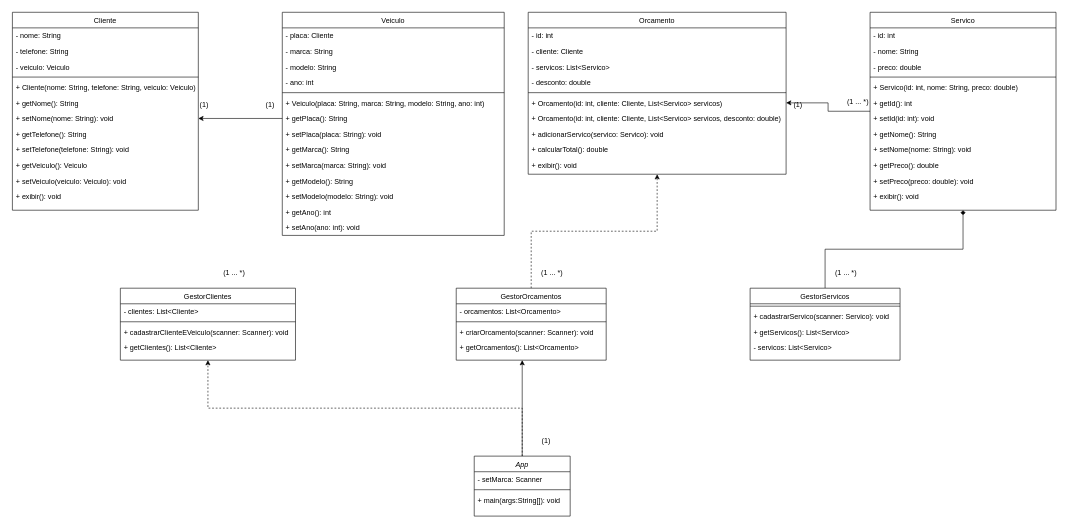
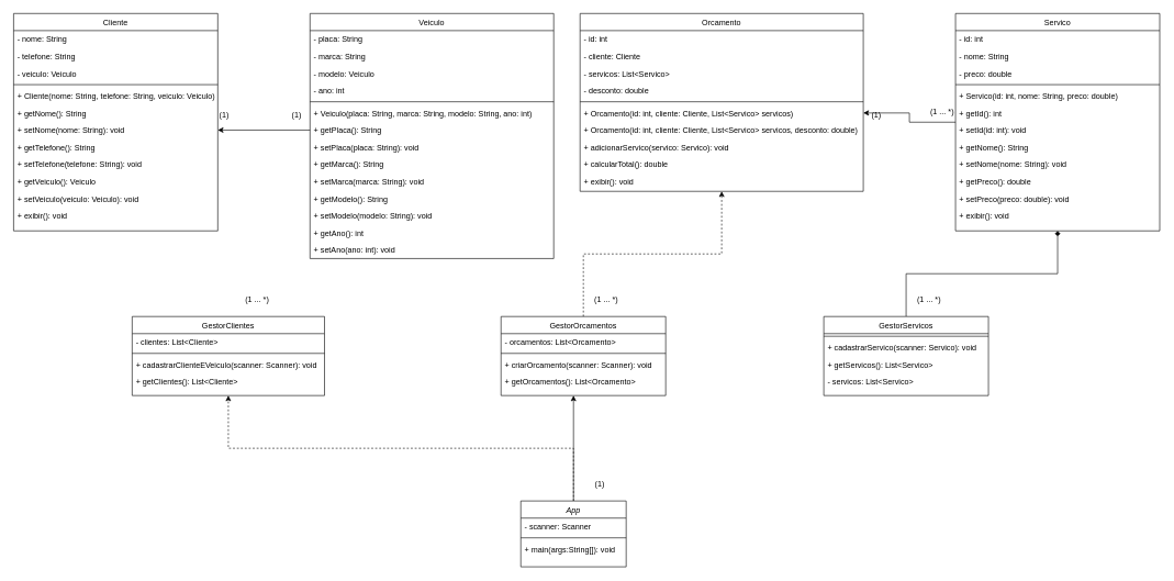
  <mxCell id="0" />
  <mxCell id="1" parent="0" />
  <mxCell id="2" style="edgeStyle=orthogonalEdgeStyle;rounded=0;orthogonalLoop=1;jettySize=auto;html=1;" parent="1" source="4" edge="1"><mxGeometry relative="1" as="geometry"><mxPoint x="870" y="600" as="targetPoint" /></mxGeometry></mxCell>
  <mxCell id="3" style="edgeStyle=orthogonalEdgeStyle;rounded=0;orthogonalLoop=1;jettySize=auto;html=1;exitX=0.5;exitY=0;exitDx=0;exitDy=0;entryX=0.5;entryY=1;entryDx=0;entryDy=0;dashed=1;" parent="1" source="4" target="21" edge="1"><mxGeometry relative="1" as="geometry" /></mxCell>
  <mxCell id="4" value="App" style="swimlane;fontStyle=2;align=center;verticalAlign=top;childLayout=stackLayout;horizontal=1;startSize=26;horizontalStack=0;resizeParent=1;resizeLast=0;collapsible=1;marginBottom=0;rounded=0;shadow=0;strokeWidth=1;" parent="1" vertex="1"><mxGeometry x="790" y="760" width="160" height="100" as="geometry"><mxRectangle x="220" y="120" width="160" height="26" as="alternateBounds" /></mxGeometry></mxCell>
- <mxCell id="5" value="- setMarca: Scanner" style="text;align=left;verticalAlign=top;spacingLeft=4;spacingRight=4;overflow=hidden;rotatable=0;points=[[0,0.5],[1,0.5]];portConstraint=eastwest;" parent="4" vertex="1"><mxGeometry y="26" width="160" height="26" as="geometry" /></mxCell>
+ <mxCell id="5" value="- scanner: Scanner" style="text;align=left;verticalAlign=top;spacingLeft=4;spacingRight=4;overflow=hidden;rotatable=0;points=[[0,0.5],[1,0.5]];portConstraint=eastwest;" parent="4" vertex="1"><mxGeometry y="26" width="160" height="26" as="geometry" /></mxCell>
  <mxCell id="6" value="" style="line;html=1;strokeWidth=1;align=left;verticalAlign=middle;spacingTop=-1;spacingLeft=3;spacingRight=3;rotatable=0;labelPosition=right;points=[];portConstraint=eastwest;" parent="4" vertex="1"><mxGeometry y="52" width="160" height="8" as="geometry" /></mxCell>
  <mxCell id="7" value="+ main(args:String[]): void" style="text;align=left;verticalAlign=top;spacingLeft=4;spacingRight=4;overflow=hidden;rotatable=0;points=[[0,0.5],[1,0.5]];portConstraint=eastwest;" parent="4" vertex="1"><mxGeometry y="60" width="160" height="26" as="geometry" /></mxCell>
  <mxCell id="8" value="Cliente      " style="swimlane;fontStyle=0;align=center;verticalAlign=top;childLayout=stackLayout;horizontal=1;startSize=26;horizontalStack=0;resizeParent=1;resizeLast=0;collapsible=1;marginBottom=0;rounded=0;shadow=0;strokeWidth=1;" parent="1" vertex="1"><mxGeometry x="20" y="20" width="310" height="330" as="geometry"><mxRectangle x="130" y="380" width="160" height="26" as="alternateBounds" /></mxGeometry></mxCell>
  <mxCell id="9" value=" - nome: String " style="text;align=left;verticalAlign=top;spacingLeft=4;spacingRight=4;overflow=hidden;rotatable=0;points=[[0,0.5],[1,0.5]];portConstraint=eastwest;" parent="8" vertex="1"><mxGeometry y="26" width="310" height="26" as="geometry" /></mxCell>
  <mxCell id="10" value=" - telefone: String" style="text;align=left;verticalAlign=top;spacingLeft=4;spacingRight=4;overflow=hidden;rotatable=0;points=[[0,0.5],[1,0.5]];portConstraint=eastwest;rounded=0;shadow=0;html=0;" parent="8" vertex="1"><mxGeometry y="52" width="310" height="26" as="geometry" /></mxCell>
  <mxCell id="11" value="- veiculo: Veiculo" style="text;align=left;verticalAlign=top;spacingLeft=4;spacingRight=4;overflow=hidden;rotatable=0;points=[[0,0.5],[1,0.5]];portConstraint=eastwest;fontStyle=0" parent="8" vertex="1"><mxGeometry y="78" width="310" height="26" as="geometry" /></mxCell>
  <mxCell id="12" value="" style="line;html=1;strokeWidth=1;align=left;verticalAlign=middle;spacingTop=-1;spacingLeft=3;spacingRight=3;rotatable=0;labelPosition=right;points=[];portConstraint=eastwest;" parent="8" vertex="1"><mxGeometry y="104" width="310" height="8" as="geometry" /></mxCell>
  <mxCell id="13" value="+ Cliente(nome: String, telefone: String, veiculo: Veiculo)" style="text;align=left;verticalAlign=top;spacingLeft=4;spacingRight=4;overflow=hidden;rotatable=0;points=[[0,0.5],[1,0.5]];portConstraint=eastwest;" parent="8" vertex="1"><mxGeometry y="112" width="310" height="26" as="geometry" /></mxCell>
  <mxCell id="14" value="+ getNome(): String" style="text;align=left;verticalAlign=top;spacingLeft=4;spacingRight=4;overflow=hidden;rotatable=0;points=[[0,0.5],[1,0.5]];portConstraint=eastwest;" parent="8" vertex="1"><mxGeometry y="138" width="310" height="26" as="geometry" /></mxCell>
  <mxCell id="15" value="+ setNome(nome: String): void" style="text;align=left;verticalAlign=top;spacingLeft=4;spacingRight=4;overflow=hidden;rotatable=0;points=[[0,0.5],[1,0.5]];portConstraint=eastwest;" parent="8" vertex="1"><mxGeometry y="164" width="310" height="26" as="geometry" /></mxCell>
  <mxCell id="16" value=" + getTelefone(): String" style="text;align=left;verticalAlign=top;spacingLeft=4;spacingRight=4;overflow=hidden;rotatable=0;points=[[0,0.5],[1,0.5]];portConstraint=eastwest;" parent="8" vertex="1"><mxGeometry y="190" width="310" height="26" as="geometry" /></mxCell>
  <mxCell id="17" value=" + setTelefone(telefone: String): void" style="text;align=left;verticalAlign=top;spacingLeft=4;spacingRight=4;overflow=hidden;rotatable=0;points=[[0,0.5],[1,0.5]];portConstraint=eastwest;" parent="8" vertex="1"><mxGeometry y="216" width="310" height="26" as="geometry" /></mxCell>
  <mxCell id="18" value=" + getVeiculo(): Veiculo" style="text;align=left;verticalAlign=top;spacingLeft=4;spacingRight=4;overflow=hidden;rotatable=0;points=[[0,0.5],[1,0.5]];portConstraint=eastwest;" parent="8" vertex="1"><mxGeometry y="242" width="310" height="26" as="geometry" /></mxCell>
  <mxCell id="19" value=" + setVeiculo(veiculo: Veiculo): void " style="text;align=left;verticalAlign=top;spacingLeft=4;spacingRight=4;overflow=hidden;rotatable=0;points=[[0,0.5],[1,0.5]];portConstraint=eastwest;" parent="8" vertex="1"><mxGeometry y="268" width="310" height="26" as="geometry" /></mxCell>
  <mxCell id="20" value=" + exibir(): void" style="text;align=left;verticalAlign=top;spacingLeft=4;spacingRight=4;overflow=hidden;rotatable=0;points=[[0,0.5],[1,0.5]];portConstraint=eastwest;" parent="8" vertex="1"><mxGeometry y="294" width="310" height="26" as="geometry" /></mxCell>
  <mxCell id="21" value="GestorClientes" style="swimlane;fontStyle=0;align=center;verticalAlign=top;childLayout=stackLayout;horizontal=1;startSize=26;horizontalStack=0;resizeParent=1;resizeLast=0;collapsible=1;marginBottom=0;rounded=0;shadow=0;strokeWidth=1;" parent="1" vertex="1"><mxGeometry x="200" y="480" width="292" height="120" as="geometry"><mxRectangle x="550" y="140" width="160" height="26" as="alternateBounds" /></mxGeometry></mxCell>
  <mxCell id="22" value="- clientes: List&lt;Cliente&gt;" style="text;align=left;verticalAlign=top;spacingLeft=4;spacingRight=4;overflow=hidden;rotatable=0;points=[[0,0.5],[1,0.5]];portConstraint=eastwest;" parent="21" vertex="1"><mxGeometry y="26" width="292" height="26" as="geometry" /></mxCell>
  <mxCell id="23" value="" style="line;html=1;strokeWidth=1;align=left;verticalAlign=middle;spacingTop=-1;spacingLeft=3;spacingRight=3;rotatable=0;labelPosition=right;points=[];portConstraint=eastwest;" parent="21" vertex="1"><mxGeometry y="52" width="292" height="8" as="geometry" /></mxCell>
  <mxCell id="24" value="+ cadastrarClienteEVeiculo(scanner: Scanner): void " style="text;align=left;verticalAlign=top;spacingLeft=4;spacingRight=4;overflow=hidden;rotatable=0;points=[[0,0.5],[1,0.5]];portConstraint=eastwest;" parent="21" vertex="1"><mxGeometry y="60" width="292" height="26" as="geometry" /></mxCell>
  <mxCell id="25" value="+ getClientes(): List&lt;Cliente&gt;" style="text;align=left;verticalAlign=top;spacingLeft=4;spacingRight=4;overflow=hidden;rotatable=0;points=[[0,0.5],[1,0.5]];portConstraint=eastwest;" parent="21" vertex="1"><mxGeometry y="86" width="292" height="26" as="geometry" /></mxCell>
  <mxCell id="26" style="edgeStyle=orthogonalEdgeStyle;rounded=0;orthogonalLoop=1;jettySize=auto;html=1;entryX=0.5;entryY=1;entryDx=0;entryDy=0;endArrow=diamond;" parent="1" source="27" target="54" edge="1"><mxGeometry relative="1" as="geometry" /></mxCell>
  <mxCell id="27" value="GestorServicos    " style="swimlane;fontStyle=0;align=center;verticalAlign=top;childLayout=stackLayout;horizontal=1;startSize=26;horizontalStack=0;resizeParent=1;resizeLast=0;collapsible=1;marginBottom=0;rounded=0;shadow=0;strokeWidth=1;" parent="1" vertex="1"><mxGeometry x="1250" y="480" width="250" height="120" as="geometry"><mxRectangle x="550" y="140" width="160" height="26" as="alternateBounds" /></mxGeometry></mxCell>
  <mxCell id="28" value="" style="line;html=1;strokeWidth=1;align=left;verticalAlign=middle;spacingTop=-1;spacingLeft=3;spacingRight=3;rotatable=0;labelPosition=right;points=[];portConstraint=eastwest;" parent="27" vertex="1"><mxGeometry y="26" width="250" height="8" as="geometry" /></mxCell>
  <mxCell id="29" value="+ cadastrarServico(scanner: Servico): void" style="text;align=left;verticalAlign=top;spacingLeft=4;spacingRight=4;overflow=hidden;rotatable=0;points=[[0,0.5],[1,0.5]];portConstraint=eastwest;" parent="27" vertex="1"><mxGeometry y="34" width="250" height="26" as="geometry" /></mxCell>
  <mxCell id="30" value="+ getServicos(): List&lt;Servico&gt;" style="text;align=left;verticalAlign=top;spacingLeft=4;spacingRight=4;overflow=hidden;rotatable=0;points=[[0,0.5],[1,0.5]];portConstraint=eastwest;" parent="27" vertex="1"><mxGeometry y="60" width="250" height="26" as="geometry" /></mxCell>
  <mxCell id="31" value=" - servicos: List&lt;Servico&gt;" style="text;align=left;verticalAlign=top;spacingLeft=4;spacingRight=4;overflow=hidden;rotatable=0;points=[[0,0.5],[1,0.5]];portConstraint=eastwest;" parent="27" vertex="1"><mxGeometry y="86" width="250" height="26" as="geometry" /></mxCell>
  <mxCell id="32" style="edgeStyle=orthogonalEdgeStyle;rounded=0;orthogonalLoop=1;jettySize=auto;html=1;entryX=0.5;entryY=1;entryDx=0;entryDy=0;dashed=1;" parent="1" source="33" target="67" edge="1"><mxGeometry relative="1" as="geometry" /></mxCell>
  <mxCell id="33" value="GestorOrcamentos      " style="swimlane;fontStyle=0;align=center;verticalAlign=top;childLayout=stackLayout;horizontal=1;startSize=26;horizontalStack=0;resizeParent=1;resizeLast=0;collapsible=1;marginBottom=0;rounded=0;shadow=0;strokeWidth=1;" parent="1" vertex="1"><mxGeometry x="760" y="480" width="250" height="120" as="geometry"><mxRectangle x="550" y="140" width="160" height="26" as="alternateBounds" /></mxGeometry></mxCell>
  <mxCell id="34" value="  - orcamentos: List&lt;Orcamento&gt;" style="text;align=left;verticalAlign=top;spacingLeft=4;spacingRight=4;overflow=hidden;rotatable=0;points=[[0,0.5],[1,0.5]];portConstraint=eastwest;" parent="33" vertex="1"><mxGeometry y="26" width="250" height="26" as="geometry" /></mxCell>
  <mxCell id="35" value="" style="line;html=1;strokeWidth=1;align=left;verticalAlign=middle;spacingTop=-1;spacingLeft=3;spacingRight=3;rotatable=0;labelPosition=right;points=[];portConstraint=eastwest;" parent="33" vertex="1"><mxGeometry y="52" width="250" height="8" as="geometry" /></mxCell>
  <mxCell id="36" value="+ criarOrcamento(scanner: Scanner): void" style="text;align=left;verticalAlign=top;spacingLeft=4;spacingRight=4;overflow=hidden;rotatable=0;points=[[0,0.5],[1,0.5]];portConstraint=eastwest;" parent="33" vertex="1"><mxGeometry y="60" width="250" height="26" as="geometry" /></mxCell>
  <mxCell id="37" value="+ getOrcamentos(): List&lt;Orcamento&gt;" style="text;align=left;verticalAlign=top;spacingLeft=4;spacingRight=4;overflow=hidden;rotatable=0;points=[[0,0.5],[1,0.5]];portConstraint=eastwest;" parent="33" vertex="1"><mxGeometry y="86" width="250" height="26" as="geometry" /></mxCell>
  <mxCell id="38" value="Veiculo            " style="swimlane;fontStyle=0;align=center;verticalAlign=top;childLayout=stackLayout;horizontal=1;startSize=26;horizontalStack=0;resizeParent=1;resizeLast=0;collapsible=1;marginBottom=0;rounded=0;shadow=0;strokeWidth=1;" parent="1" vertex="1"><mxGeometry x="470" y="20" width="370" height="372" as="geometry"><mxRectangle x="130" y="380" width="160" height="26" as="alternateBounds" /></mxGeometry></mxCell>
- <mxCell id="39" value=" - placa: Cliente  " style="text;align=left;verticalAlign=top;spacingLeft=4;spacingRight=4;overflow=hidden;rotatable=0;points=[[0,0.5],[1,0.5]];portConstraint=eastwest;" parent="38" vertex="1"><mxGeometry y="26" width="370" height="26" as="geometry" /></mxCell>
+ <mxCell id="39" value=" - placa: String  " style="text;align=left;verticalAlign=top;spacingLeft=4;spacingRight=4;overflow=hidden;rotatable=0;points=[[0,0.5],[1,0.5]];portConstraint=eastwest;" parent="38" vertex="1"><mxGeometry y="26" width="370" height="26" as="geometry" /></mxCell>
  <mxCell id="40" value="  - marca: String " style="text;align=left;verticalAlign=top;spacingLeft=4;spacingRight=4;overflow=hidden;rotatable=0;points=[[0,0.5],[1,0.5]];portConstraint=eastwest;rounded=0;shadow=0;html=0;" parent="38" vertex="1"><mxGeometry y="52" width="370" height="26" as="geometry" /></mxCell>
- <mxCell id="41" value="- modelo: String" style="text;align=left;verticalAlign=top;spacingLeft=4;spacingRight=4;overflow=hidden;rotatable=0;points=[[0,0.5],[1,0.5]];portConstraint=eastwest;fontStyle=0" parent="38" vertex="1"><mxGeometry y="78" width="370" height="26" as="geometry" /></mxCell>
+ <mxCell id="41" value="- modelo: Veiculo" style="text;align=left;verticalAlign=top;spacingLeft=4;spacingRight=4;overflow=hidden;rotatable=0;points=[[0,0.5],[1,0.5]];portConstraint=eastwest;fontStyle=0" parent="38" vertex="1"><mxGeometry y="78" width="370" height="26" as="geometry" /></mxCell>
  <mxCell id="42" value=" - ano: int   " style="text;align=left;verticalAlign=top;spacingLeft=4;spacingRight=4;overflow=hidden;rotatable=0;points=[[0,0.5],[1,0.5]];portConstraint=eastwest;" parent="38" vertex="1"><mxGeometry y="104" width="370" height="26" as="geometry" /></mxCell>
  <mxCell id="43" value="" style="line;html=1;strokeWidth=1;align=left;verticalAlign=middle;spacingTop=-1;spacingLeft=3;spacingRight=3;rotatable=0;labelPosition=right;points=[];portConstraint=eastwest;" parent="38" vertex="1"><mxGeometry y="130" width="370" height="8" as="geometry" /></mxCell>
  <mxCell id="44" value="+ Veiculo(placa: String, marca: String, modelo: String, ano: int)" style="text;align=left;verticalAlign=top;spacingLeft=4;spacingRight=4;overflow=hidden;rotatable=0;points=[[0,0.5],[1,0.5]];portConstraint=eastwest;" parent="38" vertex="1"><mxGeometry y="138" width="370" height="26" as="geometry" /></mxCell>
  <mxCell id="45" value="+ getPlaca(): String" style="text;align=left;verticalAlign=top;spacingLeft=4;spacingRight=4;overflow=hidden;rotatable=0;points=[[0,0.5],[1,0.5]];portConstraint=eastwest;" parent="38" vertex="1"><mxGeometry y="164" width="370" height="26" as="geometry" /></mxCell>
  <mxCell id="46" value="+ setPlaca(placa: String): void" style="text;align=left;verticalAlign=top;spacingLeft=4;spacingRight=4;overflow=hidden;rotatable=0;points=[[0,0.5],[1,0.5]];portConstraint=eastwest;" parent="38" vertex="1"><mxGeometry y="190" width="370" height="26" as="geometry" /></mxCell>
  <mxCell id="47" value=" + getMarca(): String" style="text;align=left;verticalAlign=top;spacingLeft=4;spacingRight=4;overflow=hidden;rotatable=0;points=[[0,0.5],[1,0.5]];portConstraint=eastwest;" parent="38" vertex="1"><mxGeometry y="216" width="370" height="26" as="geometry" /></mxCell>
  <mxCell id="48" value=" + setMarca(marca: String): void" style="text;align=left;verticalAlign=top;spacingLeft=4;spacingRight=4;overflow=hidden;rotatable=0;points=[[0,0.5],[1,0.5]];portConstraint=eastwest;" parent="38" vertex="1"><mxGeometry y="242" width="370" height="26" as="geometry" /></mxCell>
  <mxCell id="49" value=" + getModelo(): String" style="text;align=left;verticalAlign=top;spacingLeft=4;spacingRight=4;overflow=hidden;rotatable=0;points=[[0,0.5],[1,0.5]];portConstraint=eastwest;" parent="38" vertex="1"><mxGeometry y="268" width="370" height="26" as="geometry" /></mxCell>
  <mxCell id="50" value=" + setModelo(modelo: String): void " style="text;align=left;verticalAlign=top;spacingLeft=4;spacingRight=4;overflow=hidden;rotatable=0;points=[[0,0.5],[1,0.5]];portConstraint=eastwest;" parent="38" vertex="1"><mxGeometry y="294" width="370" height="26" as="geometry" /></mxCell>
  <mxCell id="51" value=" + getAno(): int" style="text;align=left;verticalAlign=top;spacingLeft=4;spacingRight=4;overflow=hidden;rotatable=0;points=[[0,0.5],[1,0.5]];portConstraint=eastwest;" parent="38" vertex="1"><mxGeometry y="320" width="370" height="26" as="geometry" /></mxCell>
  <mxCell id="52" value=" + setAno(ano: int): void" style="text;align=left;verticalAlign=top;spacingLeft=4;spacingRight=4;overflow=hidden;rotatable=0;points=[[0,0.5],[1,0.5]];portConstraint=eastwest;" parent="38" vertex="1"><mxGeometry y="346" width="370" height="26" as="geometry" /></mxCell>
  <mxCell id="53" style="edgeStyle=orthogonalEdgeStyle;rounded=0;orthogonalLoop=1;jettySize=auto;html=1;entryX=1;entryY=0.5;entryDx=0;entryDy=0;" parent="1" source="54" target="73" edge="1"><mxGeometry relative="1" as="geometry" /></mxCell>
  <mxCell id="54" value="Servico            " style="swimlane;fontStyle=0;align=center;verticalAlign=top;childLayout=stackLayout;horizontal=1;startSize=26;horizontalStack=0;resizeParent=1;resizeLast=0;collapsible=1;marginBottom=0;rounded=0;shadow=0;strokeWidth=1;" parent="1" vertex="1"><mxGeometry x="1450" y="20" width="310" height="330" as="geometry"><mxRectangle x="130" y="380" width="160" height="26" as="alternateBounds" /></mxGeometry></mxCell>
  <mxCell id="55" value=" - id: int  " style="text;align=left;verticalAlign=top;spacingLeft=4;spacingRight=4;overflow=hidden;rotatable=0;points=[[0,0.5],[1,0.5]];portConstraint=eastwest;" parent="54" vertex="1"><mxGeometry y="26" width="310" height="26" as="geometry" /></mxCell>
  <mxCell id="56" value="- nome: String " style="text;align=left;verticalAlign=top;spacingLeft=4;spacingRight=4;overflow=hidden;rotatable=0;points=[[0,0.5],[1,0.5]];portConstraint=eastwest;rounded=0;shadow=0;html=0;" parent="54" vertex="1"><mxGeometry y="52" width="310" height="26" as="geometry" /></mxCell>
  <mxCell id="57" value=" - preco: double " style="text;align=left;verticalAlign=top;spacingLeft=4;spacingRight=4;overflow=hidden;rotatable=0;points=[[0,0.5],[1,0.5]];portConstraint=eastwest;fontStyle=0" parent="54" vertex="1"><mxGeometry y="78" width="310" height="26" as="geometry" /></mxCell>
  <mxCell id="58" value="" style="line;html=1;strokeWidth=1;align=left;verticalAlign=middle;spacingTop=-1;spacingLeft=3;spacingRight=3;rotatable=0;labelPosition=right;points=[];portConstraint=eastwest;" parent="54" vertex="1"><mxGeometry y="104" width="310" height="8" as="geometry" /></mxCell>
  <mxCell id="59" value="+ Servico(id: int, nome: String, preco: double)" style="text;align=left;verticalAlign=top;spacingLeft=4;spacingRight=4;overflow=hidden;rotatable=0;points=[[0,0.5],[1,0.5]];portConstraint=eastwest;" parent="54" vertex="1"><mxGeometry y="112" width="310" height="26" as="geometry" /></mxCell>
  <mxCell id="60" value=" + getId(): int " style="text;align=left;verticalAlign=top;spacingLeft=4;spacingRight=4;overflow=hidden;rotatable=0;points=[[0,0.5],[1,0.5]];portConstraint=eastwest;" parent="54" vertex="1"><mxGeometry y="138" width="310" height="26" as="geometry" /></mxCell>
  <mxCell id="61" value="+ setId(id: int): void" style="text;align=left;verticalAlign=top;spacingLeft=4;spacingRight=4;overflow=hidden;rotatable=0;points=[[0,0.5],[1,0.5]];portConstraint=eastwest;" parent="54" vertex="1"><mxGeometry y="164" width="310" height="26" as="geometry" /></mxCell>
  <mxCell id="62" value=" + getNome(): String" style="text;align=left;verticalAlign=top;spacingLeft=4;spacingRight=4;overflow=hidden;rotatable=0;points=[[0,0.5],[1,0.5]];portConstraint=eastwest;" parent="54" vertex="1"><mxGeometry y="190" width="310" height="26" as="geometry" /></mxCell>
  <mxCell id="63" value=" + setNome(nome: String): void" style="text;align=left;verticalAlign=top;spacingLeft=4;spacingRight=4;overflow=hidden;rotatable=0;points=[[0,0.5],[1,0.5]];portConstraint=eastwest;" parent="54" vertex="1"><mxGeometry y="216" width="310" height="26" as="geometry" /></mxCell>
  <mxCell id="64" value=" + getPreco(): double" style="text;align=left;verticalAlign=top;spacingLeft=4;spacingRight=4;overflow=hidden;rotatable=0;points=[[0,0.5],[1,0.5]];portConstraint=eastwest;" parent="54" vertex="1"><mxGeometry y="242" width="310" height="26" as="geometry" /></mxCell>
  <mxCell id="65" value=" + setPreco(preco: double): void " style="text;align=left;verticalAlign=top;spacingLeft=4;spacingRight=4;overflow=hidden;rotatable=0;points=[[0,0.5],[1,0.5]];portConstraint=eastwest;" parent="54" vertex="1"><mxGeometry y="268" width="310" height="26" as="geometry" /></mxCell>
  <mxCell id="66" value=" + exibir(): void" style="text;align=left;verticalAlign=top;spacingLeft=4;spacingRight=4;overflow=hidden;rotatable=0;points=[[0,0.5],[1,0.5]];portConstraint=eastwest;" parent="54" vertex="1"><mxGeometry y="294" width="310" height="26" as="geometry" /></mxCell>
  <mxCell id="67" value="Orcamento                 " style="swimlane;fontStyle=0;align=center;verticalAlign=top;childLayout=stackLayout;horizontal=1;startSize=26;horizontalStack=0;resizeParent=1;resizeLast=0;collapsible=1;marginBottom=0;rounded=0;shadow=0;strokeWidth=1;" parent="1" vertex="1"><mxGeometry x="880" y="20" width="430" height="270" as="geometry"><mxRectangle x="130" y="380" width="160" height="26" as="alternateBounds" /></mxGeometry></mxCell>
  <mxCell id="68" value="  - id: int  " style="text;align=left;verticalAlign=top;spacingLeft=4;spacingRight=4;overflow=hidden;rotatable=0;points=[[0,0.5],[1,0.5]];portConstraint=eastwest;" parent="67" vertex="1"><mxGeometry y="26" width="430" height="26" as="geometry" /></mxCell>
  <mxCell id="69" value="   - cliente: Cliente " style="text;align=left;verticalAlign=top;spacingLeft=4;spacingRight=4;overflow=hidden;rotatable=0;points=[[0,0.5],[1,0.5]];portConstraint=eastwest;rounded=0;shadow=0;html=0;" parent="67" vertex="1"><mxGeometry y="52" width="430" height="26" as="geometry" /></mxCell>
  <mxCell id="70" value="- servicos: List&lt;Servico&gt;" style="text;align=left;verticalAlign=top;spacingLeft=4;spacingRight=4;overflow=hidden;rotatable=0;points=[[0,0.5],[1,0.5]];portConstraint=eastwest;fontStyle=0" parent="67" vertex="1"><mxGeometry y="78" width="430" height="26" as="geometry" /></mxCell>
  <mxCell id="71" value=" - desconto: double   " style="text;align=left;verticalAlign=top;spacingLeft=4;spacingRight=4;overflow=hidden;rotatable=0;points=[[0,0.5],[1,0.5]];portConstraint=eastwest;" parent="67" vertex="1"><mxGeometry y="104" width="430" height="26" as="geometry" /></mxCell>
  <mxCell id="72" value="" style="line;html=1;strokeWidth=1;align=left;verticalAlign=middle;spacingTop=-1;spacingLeft=3;spacingRight=3;rotatable=0;labelPosition=right;points=[];portConstraint=eastwest;" parent="67" vertex="1"><mxGeometry y="130" width="430" height="8" as="geometry" /></mxCell>
  <mxCell id="73" value="+ Orcamento(id: int, cliente: Cliente, List&lt;Servico&gt; servicos)" style="text;align=left;verticalAlign=top;spacingLeft=4;spacingRight=4;overflow=hidden;rotatable=0;points=[[0,0.5],[1,0.5]];portConstraint=eastwest;" parent="67" vertex="1"><mxGeometry y="138" width="430" height="26" as="geometry" /></mxCell>
  <mxCell id="74" value="+ Orcamento(id: int, cliente: Cliente, List&lt;Servico&gt; servicos, desconto: double)" style="text;align=left;verticalAlign=top;spacingLeft=4;spacingRight=4;overflow=hidden;rotatable=0;points=[[0,0.5],[1,0.5]];portConstraint=eastwest;" parent="67" vertex="1"><mxGeometry y="164" width="430" height="26" as="geometry" /></mxCell>
  <mxCell id="75" value=" + adicionarServico(servico: Servico): void " style="text;align=left;verticalAlign=top;spacingLeft=4;spacingRight=4;overflow=hidden;rotatable=0;points=[[0,0.5],[1,0.5]];portConstraint=eastwest;" parent="67" vertex="1"><mxGeometry y="190" width="430" height="26" as="geometry" /></mxCell>
  <mxCell id="76" value=" + calcularTotal(): double" style="text;align=left;verticalAlign=top;spacingLeft=4;spacingRight=4;overflow=hidden;rotatable=0;points=[[0,0.5],[1,0.5]];portConstraint=eastwest;" parent="67" vertex="1"><mxGeometry y="216" width="430" height="26" as="geometry" /></mxCell>
  <mxCell id="77" value=" + exibir(): void" style="text;align=left;verticalAlign=top;spacingLeft=4;spacingRight=4;overflow=hidden;rotatable=0;points=[[0,0.5],[1,0.5]];portConstraint=eastwest;" parent="67" vertex="1"><mxGeometry y="242" width="430" height="26" as="geometry" /></mxCell>
  <mxCell id="78" style="edgeStyle=orthogonalEdgeStyle;rounded=0;orthogonalLoop=1;jettySize=auto;html=1;exitX=0;exitY=0.5;exitDx=0;exitDy=0;" parent="1" source="45" target="15" edge="1"><mxGeometry relative="1" as="geometry" /></mxCell>
  <mxCell id="79" value="(1)" style="text;strokeColor=none;align=center;fillColor=none;html=1;verticalAlign=middle;whiteSpace=wrap;rounded=0;" parent="1" vertex="1"><mxGeometry x="310" y="160" width="60" height="30" as="geometry" /></mxCell>
  <mxCell id="80" value="(1)" style="text;strokeColor=none;align=center;fillColor=none;html=1;verticalAlign=middle;whiteSpace=wrap;rounded=0;" parent="1" vertex="1"><mxGeometry x="420" y="160" width="60" height="30" as="geometry" /></mxCell>
  <mxCell id="81" value="(1)" style="text;strokeColor=none;align=center;fillColor=none;html=1;verticalAlign=middle;whiteSpace=wrap;rounded=0;" parent="1" vertex="1"><mxGeometry x="1300" y="160" width="60" height="30" as="geometry" /></mxCell>
  <mxCell id="82" value="(1 ... *)" style="text;strokeColor=none;align=center;fillColor=none;html=1;verticalAlign=middle;whiteSpace=wrap;rounded=0;" parent="1" vertex="1"><mxGeometry x="1400" y="155" width="60" height="30" as="geometry" /></mxCell>
  <mxCell id="83" value="(1 ... *)" style="text;strokeColor=none;align=center;fillColor=none;html=1;verticalAlign=middle;whiteSpace=wrap;rounded=0;" parent="1" vertex="1"><mxGeometry x="360" y="440" width="60" height="30" as="geometry" /></mxCell>
  <mxCell id="84" value="(1 ... *)" style="text;strokeColor=none;align=center;fillColor=none;html=1;verticalAlign=middle;whiteSpace=wrap;rounded=0;" parent="1" vertex="1"><mxGeometry x="890" y="440" width="60" height="30" as="geometry" /></mxCell>
  <mxCell id="85" value="(1 ... *)" style="text;strokeColor=none;align=center;fillColor=none;html=1;verticalAlign=middle;whiteSpace=wrap;rounded=0;" parent="1" vertex="1"><mxGeometry x="1380" y="440" width="60" height="30" as="geometry" /></mxCell>
  <mxCell id="86" value="(1)" style="text;strokeColor=none;align=center;fillColor=none;html=1;verticalAlign=middle;whiteSpace=wrap;rounded=0;" parent="1" vertex="1"><mxGeometry x="880" y="720" width="60" height="30" as="geometry" /></mxCell>
